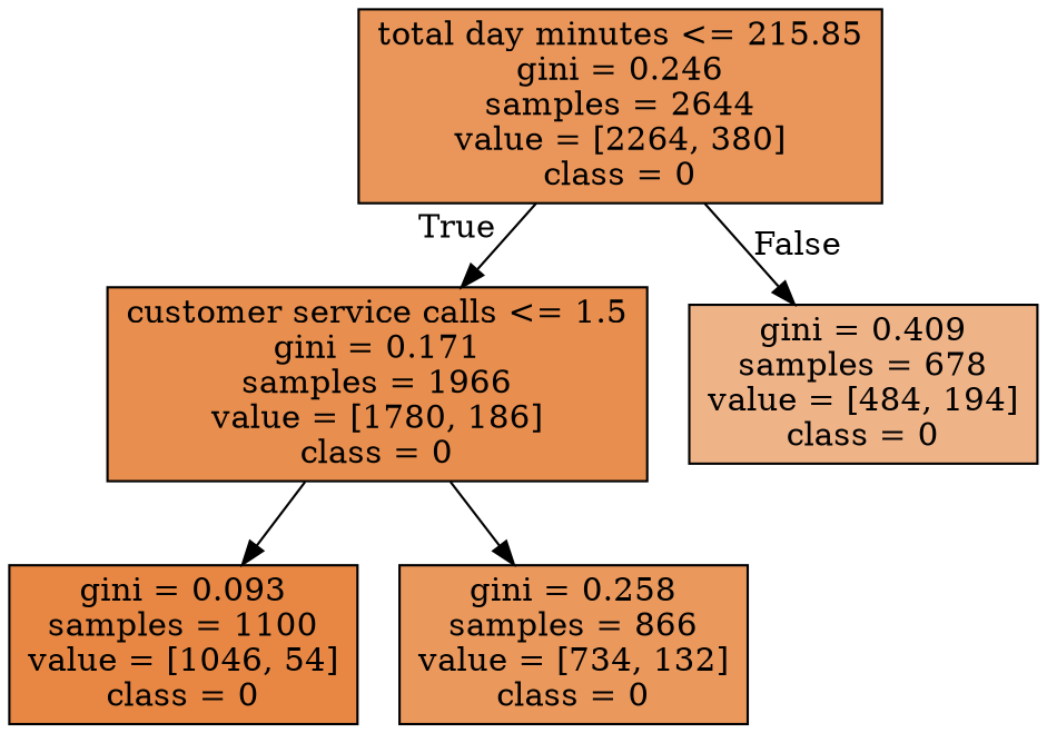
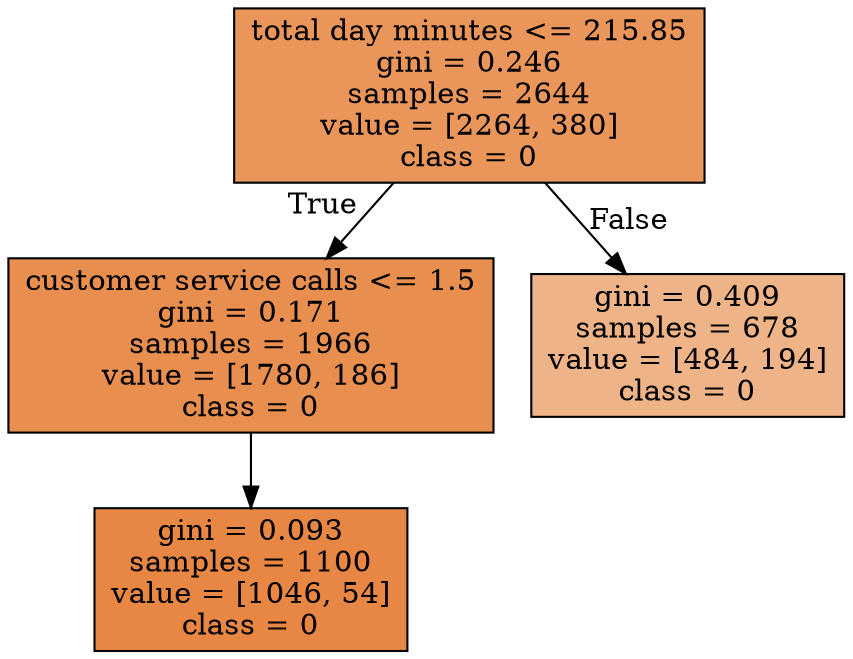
  digraph {
    node [color=black shape=box style=filled]
    n1 [fillcolor="#e58139d4" label="total day minutes <= 215.85\ngini = 0.246\nsamples = 2644\nvalue = [2264, 380]\nclass = 0"]
    n2 [fillcolor="#e58139e4" label="customer service calls <= 1.5\ngini = 0.171\nsamples = 1966\nvalue = [1780, 186]\nclass = 0"]
    n3 [fillcolor="#e5813999" label="gini = 0.409\nsamples = 678\nvalue = [484, 194]\nclass = 0"]
    n4 [fillcolor="#e58139f2" label="gini = 0.093\nsamples = 1100\nvalue = [1046, 54]\nclass = 0"]
-   n5 [fillcolor="#e58139d1" label="gini = 0.258\nsamples = 866\nvalue = [734, 132]\nclass = 0"]
    n1 -> n2 [headlabel=True labelangle=45 labeldistance=2.5]
    n1 -> n3 [headlabel=False labelangle=-45 labeldistance=2.5]
    n2 -> n4
-   n2 -> n5
  }
